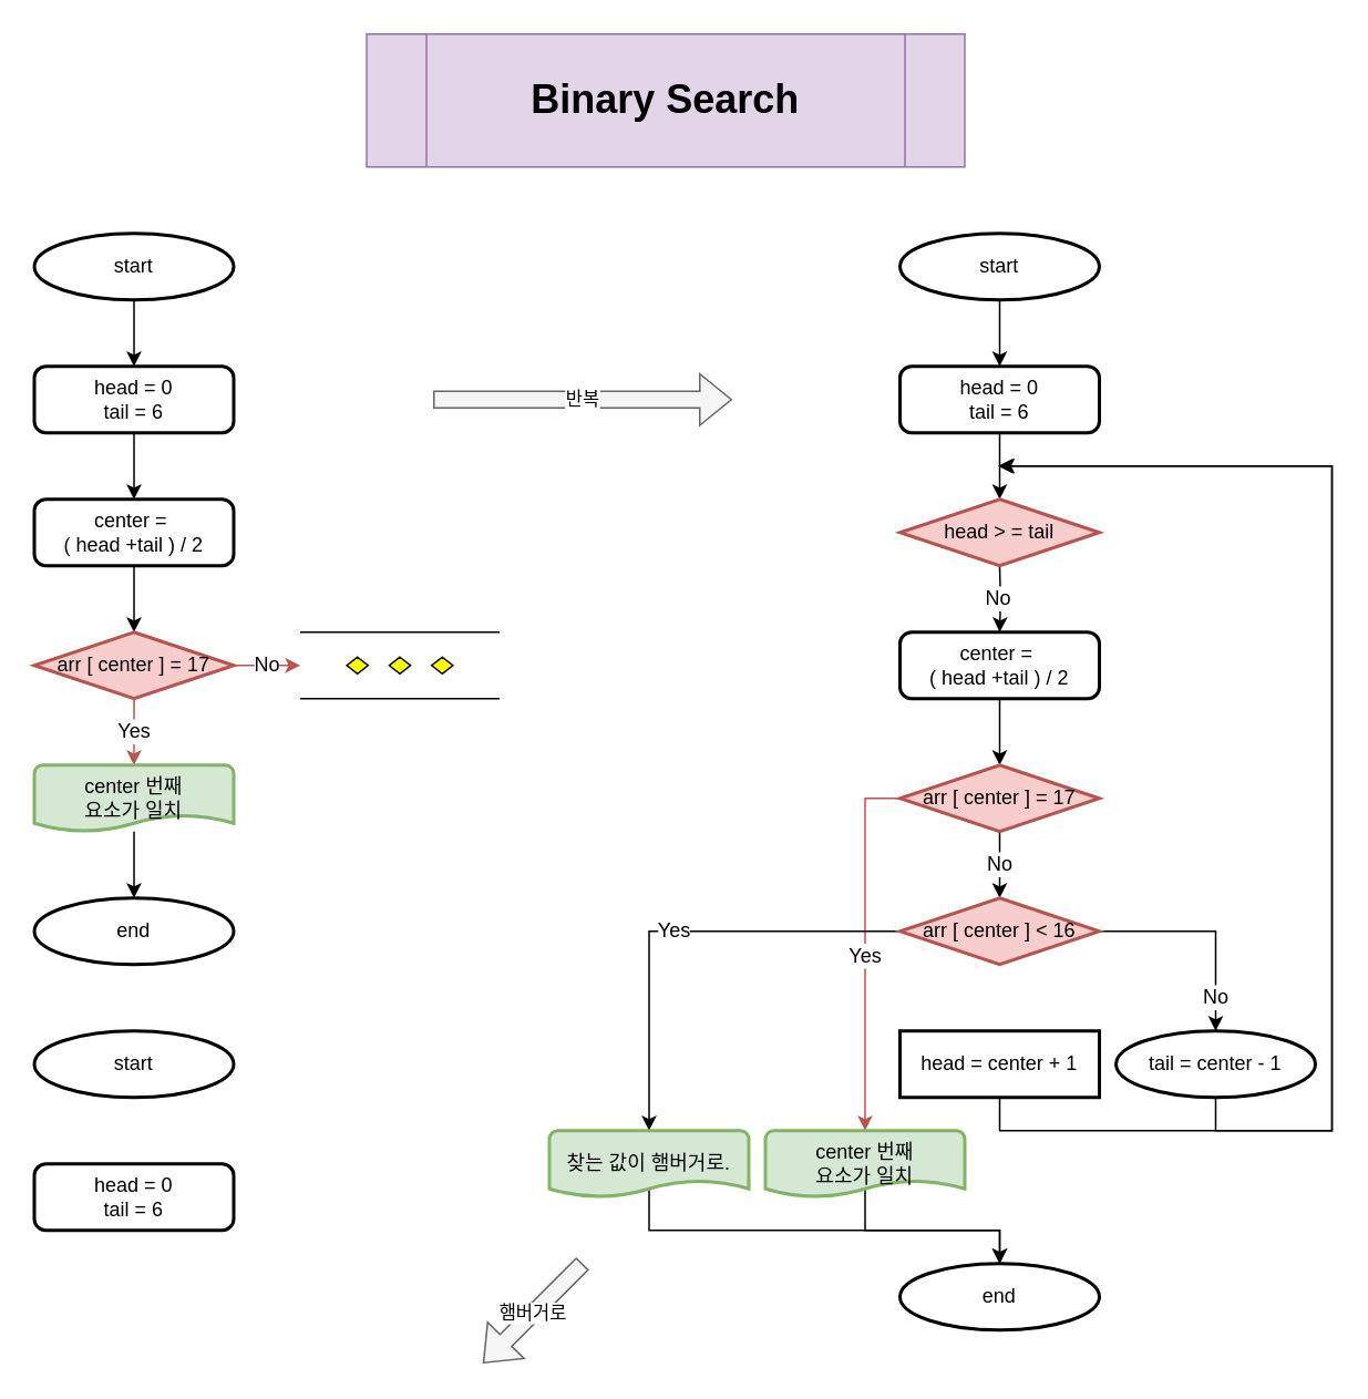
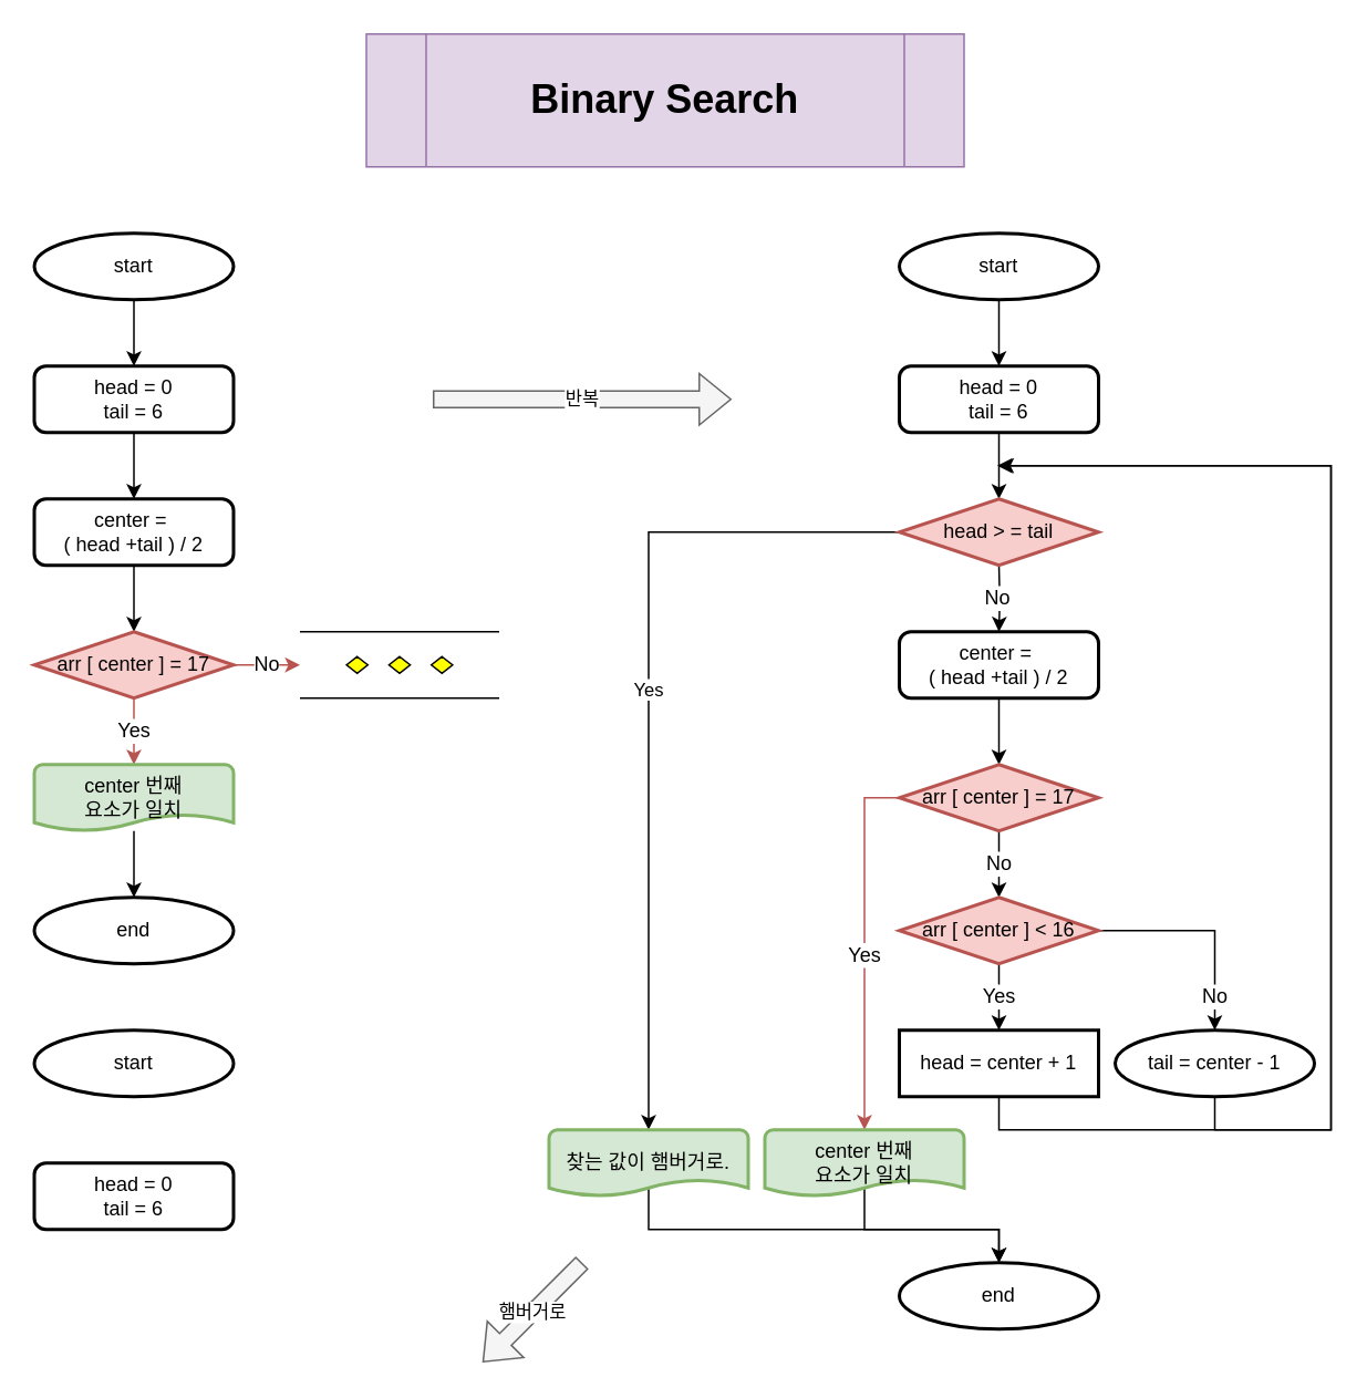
  <mxCell id="0" />
  <mxCell id="1" parent="0" />
  <mxCell id="2" value="Binary Search" style="shape=process;whiteSpace=wrap;html=1;backgroundOutline=1;fontSize=24;fillColor=#e1d5e7;strokeColor=#9673a6;fontStyle=1" parent="1" vertex="1"><mxGeometry x="220" y="20" width="360" height="80" as="geometry" /></mxCell>
  <mxCell id="3" value="" style="edgeStyle=orthogonalEdgeStyle;rounded=0;orthogonalLoop=1;jettySize=auto;html=1;fontSize=12;" parent="1" target="6" edge="1"><mxGeometry relative="1" as="geometry"><mxPoint x="80" y="210" as="sourcePoint" /><Array as="points"><mxPoint x="80" y="180" /><mxPoint x="80" y="180" /></Array></mxGeometry></mxCell>
  <mxCell id="4" value="start" style="strokeWidth=2;html=1;shape=mxgraph.flowchart.start_1;whiteSpace=wrap;fontSize=12;" parent="1" vertex="1"><mxGeometry x="20" y="140" width="120" height="40" as="geometry" /></mxCell>
  <mxCell id="5" value="" style="edgeStyle=orthogonalEdgeStyle;rounded=0;orthogonalLoop=1;jettySize=auto;html=1;fontSize=12;" parent="1" source="6" target="8" edge="1"><mxGeometry relative="1" as="geometry" /></mxCell>
  <mxCell id="6" value="head = 0&lt;br&gt;tail = 6" style="rounded=1;whiteSpace=wrap;html=1;absoluteArcSize=1;arcSize=14;strokeWidth=2;fontSize=12;" parent="1" vertex="1"><mxGeometry x="20" y="220" width="120" height="40" as="geometry" /></mxCell>
  <mxCell id="7" value="" style="edgeStyle=orthogonalEdgeStyle;rounded=0;orthogonalLoop=1;jettySize=auto;html=1;fontSize=12;" parent="1" source="8" target="11" edge="1"><mxGeometry relative="1" as="geometry" /></mxCell>
  <mxCell id="8" value="center =&amp;nbsp;&lt;br&gt;( head +tail ) / 2" style="rounded=1;whiteSpace=wrap;html=1;absoluteArcSize=1;arcSize=14;strokeWidth=2;fontSize=12;" parent="1" vertex="1"><mxGeometry x="20" y="300" width="120" height="40" as="geometry" /></mxCell>
  <mxCell id="9" value="Yes" style="edgeStyle=orthogonalEdgeStyle;rounded=0;orthogonalLoop=1;jettySize=auto;html=1;fontSize=12;fillColor=#f8cecc;strokeColor=#b85450;" parent="1" source="11" target="13" edge="1"><mxGeometry relative="1" as="geometry" /></mxCell>
  <mxCell id="10" value="No" style="edgeStyle=orthogonalEdgeStyle;rounded=0;orthogonalLoop=1;jettySize=auto;html=1;fontSize=12;fillColor=#f8cecc;strokeColor=#b85450;" parent="1" source="11" target="15" edge="1"><mxGeometry relative="1" as="geometry" /></mxCell>
  <mxCell id="11" value="arr [ center ] = 17" style="strokeWidth=2;html=1;shape=mxgraph.flowchart.decision;whiteSpace=wrap;fontSize=12;fillColor=#f8cecc;strokeColor=#b85450;" parent="1" vertex="1"><mxGeometry x="20" y="380" width="120" height="40" as="geometry" /></mxCell>
  <mxCell id="12" value="" style="edgeStyle=orthogonalEdgeStyle;rounded=0;orthogonalLoop=1;jettySize=auto;html=1;fontSize=12;" parent="1" source="13" target="14" edge="1"><mxGeometry relative="1" as="geometry" /></mxCell>
  <mxCell id="13" value="center 번째&lt;br&gt;요소가 일치" style="strokeWidth=2;html=1;shape=mxgraph.flowchart.document2;whiteSpace=wrap;size=0.25;fontSize=12;fillColor=#d5e8d4;strokeColor=#82b366;" parent="1" vertex="1"><mxGeometry x="20" y="460" width="120" height="40" as="geometry" /></mxCell>
  <mxCell id="14" value="end" style="strokeWidth=2;html=1;shape=mxgraph.flowchart.start_1;whiteSpace=wrap;fontSize=12;" parent="1" vertex="1"><mxGeometry x="20" y="540" width="120" height="40" as="geometry" /></mxCell>
  <mxCell id="15" value="" style="verticalLabelPosition=bottom;verticalAlign=top;html=1;shape=mxgraph.flowchart.parallel_mode;pointerEvents=1;fontSize=12;" parent="1" vertex="1"><mxGeometry x="180" y="380" width="120" height="40" as="geometry" /></mxCell>
  <mxCell id="16" value="" style="edgeStyle=orthogonalEdgeStyle;rounded=0;orthogonalLoop=1;jettySize=auto;html=1;fontSize=12;" parent="1" target="20" edge="1"><mxGeometry relative="1" as="geometry"><mxPoint x="601" y="210" as="sourcePoint" /><Array as="points"><mxPoint x="601" y="180" /><mxPoint x="601" y="180" /></Array></mxGeometry></mxCell>
  <mxCell id="17" value="start" style="strokeWidth=2;html=1;shape=mxgraph.flowchart.start_1;whiteSpace=wrap;fontSize=12;" parent="1" vertex="1"><mxGeometry x="541" y="140" width="120" height="40" as="geometry" /></mxCell>
  <mxCell id="18" value="No" style="edgeStyle=orthogonalEdgeStyle;rounded=0;orthogonalLoop=1;jettySize=auto;html=1;fontSize=12;" parent="1" target="22" edge="1"><mxGeometry y="-1" relative="1" as="geometry"><mxPoint x="601" y="340" as="sourcePoint" /><mxPoint as="offset" /></mxGeometry></mxCell>
  <mxCell id="19" value="" style="edgeStyle=orthogonalEdgeStyle;rounded=0;orthogonalLoop=1;jettySize=auto;html=1;" parent="1" source="20" target="38" edge="1"><mxGeometry relative="1" as="geometry" /></mxCell>
  <mxCell id="20" value="head = 0&lt;br&gt;tail = 6" style="rounded=1;whiteSpace=wrap;html=1;absoluteArcSize=1;arcSize=14;strokeWidth=2;fontSize=12;" parent="1" vertex="1"><mxGeometry x="541" y="220" width="120" height="40" as="geometry" /></mxCell>
  <mxCell id="21" value="" style="edgeStyle=orthogonalEdgeStyle;rounded=0;orthogonalLoop=1;jettySize=auto;html=1;fontSize=12;" parent="1" source="22" target="25" edge="1"><mxGeometry relative="1" as="geometry" /></mxCell>
  <mxCell id="22" value="center =&amp;nbsp;&lt;br&gt;( head +tail ) / 2" style="rounded=1;whiteSpace=wrap;html=1;absoluteArcSize=1;arcSize=14;strokeWidth=2;fontSize=12;" parent="1" vertex="1"><mxGeometry x="541" y="380" width="120" height="40" as="geometry" /></mxCell>
  <mxCell id="23" value="Yes" style="edgeStyle=orthogonalEdgeStyle;rounded=0;orthogonalLoop=1;jettySize=auto;html=1;fontSize=12;fillColor=#f8cecc;strokeColor=#b85450;" parent="1" source="25" target="27" edge="1"><mxGeometry x="0.048" relative="1" as="geometry"><mxPoint as="offset" /><Array as="points"><mxPoint x="520" y="480" /></Array></mxGeometry></mxCell>
  <mxCell id="24" value="No" style="edgeStyle=orthogonalEdgeStyle;rounded=0;orthogonalLoop=1;jettySize=auto;html=1;fontSize=12;" parent="1" source="25" target="39" edge="1"><mxGeometry relative="1" as="geometry" /></mxCell>
  <mxCell id="25" value="arr [ center ] = 17" style="strokeWidth=2;html=1;shape=mxgraph.flowchart.decision;whiteSpace=wrap;fontSize=12;fillColor=#f8cecc;strokeColor=#b85450;" parent="1" vertex="1"><mxGeometry x="541" y="460" width="120" height="40" as="geometry" /></mxCell>
  <mxCell id="26" style="edgeStyle=orthogonalEdgeStyle;rounded=0;orthogonalLoop=1;jettySize=auto;html=1;entryX=0.5;entryY=0;entryDx=0;entryDy=0;entryPerimeter=0;fontSize=12;exitX=0.5;exitY=0.85;exitDx=0;exitDy=0;exitPerimeter=0;" parent="1" source="27" target="28" edge="1"><mxGeometry relative="1" as="geometry"><Array as="points"><mxPoint x="520" y="740" /><mxPoint x="601" y="740" /></Array></mxGeometry></mxCell>
  <mxCell id="27" value="center 번째&lt;br&gt;요소가 일치" style="strokeWidth=2;html=1;shape=mxgraph.flowchart.document2;whiteSpace=wrap;size=0.25;fontSize=12;fillColor=#d5e8d4;strokeColor=#82b366;" parent="1" vertex="1"><mxGeometry x="460" y="680" width="120" height="40" as="geometry" /></mxCell>
  <mxCell id="28" value="end" style="strokeWidth=2;html=1;shape=mxgraph.flowchart.start_1;whiteSpace=wrap;fontSize=12;" parent="1" vertex="1"><mxGeometry x="541" y="760" width="120" height="40" as="geometry" /></mxCell>
- <mxCell id="29" value="Yes" style="edgeStyle=orthogonalEdgeStyle;rounded=0;orthogonalLoop=1;jettySize=auto;html=1;fontSize=12;startArrow=none;" parent="1" source="39" target="42" edge="1"><mxGeometry relative="1" as="geometry"><mxPoint x="601" y="580" as="sourcePoint" /></mxGeometry></mxCell>
+ <mxCell id="29" value="Yes" style="edgeStyle=orthogonalEdgeStyle;rounded=0;orthogonalLoop=1;jettySize=auto;html=1;fontSize=12;startArrow=none;" parent="1" source="39" target="31" edge="1"><mxGeometry relative="1" as="geometry"><mxPoint x="601" y="580" as="sourcePoint" /></mxGeometry></mxCell>
  <mxCell id="30" style="edgeStyle=orthogonalEdgeStyle;rounded=0;orthogonalLoop=1;jettySize=auto;html=1;fontSize=12;" parent="1" source="31" edge="1"><mxGeometry relative="1" as="geometry"><mxPoint x="600" y="280" as="targetPoint" /><Array as="points"><mxPoint x="601" y="680" /><mxPoint x="801" y="680" /><mxPoint x="801" y="280" /></Array></mxGeometry></mxCell>
  <mxCell id="31" value="head = center + 1" style="whiteSpace=wrap;html=1;absoluteArcSize=1;arcSize=14;strokeWidth=2;fontSize=12;rounded=0;" parent="1" vertex="1"><mxGeometry x="541" y="620" width="120" height="40" as="geometry" /></mxCell>
  <mxCell id="32" value="No" style="edgeStyle=orthogonalEdgeStyle;rounded=0;orthogonalLoop=1;jettySize=auto;html=1;entryX=0.5;entryY=0;entryDx=0;entryDy=0;fontSize=12;" parent="1" source="39" target="34" edge="1"><mxGeometry x="0.692" relative="1" as="geometry"><mxPoint as="offset" /></mxGeometry></mxCell>
  <mxCell id="33" style="edgeStyle=orthogonalEdgeStyle;rounded=0;orthogonalLoop=1;jettySize=auto;html=1;fontSize=12;" parent="1" source="34" edge="1"><mxGeometry relative="1" as="geometry"><mxPoint x="601" y="280" as="targetPoint" /><Array as="points"><mxPoint x="731" y="680" /><mxPoint x="801" y="680" /><mxPoint x="801" y="280" /></Array></mxGeometry></mxCell>
  <mxCell id="34" value="tail = center - 1" style="ellipse;whiteSpace=wrap;html=1;absoluteArcSize=1;arcSize=14;strokeWidth=2;fontSize=12;" parent="1" vertex="1"><mxGeometry x="671" y="620" width="120" height="40" as="geometry" /></mxCell>
  <mxCell id="35" value="start" style="strokeWidth=2;html=1;shape=mxgraph.flowchart.start_1;whiteSpace=wrap;fontSize=12;" parent="1" vertex="1"><mxGeometry x="20" y="620" width="120" height="40" as="geometry" /></mxCell>
  <mxCell id="36" value="head = 0&lt;br&gt;tail = 6" style="rounded=1;whiteSpace=wrap;html=1;absoluteArcSize=1;arcSize=14;strokeWidth=2;fontSize=12;" parent="1" vertex="1"><mxGeometry x="20" y="700" width="120" height="40" as="geometry" /></mxCell>
+ <mxCell id="37" value="Yes" style="edgeStyle=orthogonalEdgeStyle;rounded=0;orthogonalLoop=1;jettySize=auto;html=1;entryX=0.5;entryY=0;entryDx=0;entryDy=0;entryPerimeter=0;" parent="1" source="38" target="42" edge="1"><mxGeometry x="-0.038" relative="1" as="geometry"><Array as="points"><mxPoint x="390" y="320" /></Array><mxPoint as="offset" /></mxGeometry></mxCell>
  <mxCell id="38" value="head &amp;gt; = tail" style="strokeWidth=2;html=1;shape=mxgraph.flowchart.decision;whiteSpace=wrap;fontSize=12;fillColor=#f8cecc;strokeColor=#b85450;" parent="1" vertex="1"><mxGeometry x="541" y="300" width="120" height="40" as="geometry" /></mxCell>
  <mxCell id="39" value="arr [ center ] &amp;lt; 16" style="strokeWidth=2;html=1;shape=mxgraph.flowchart.decision;whiteSpace=wrap;fontSize=12;fillColor=#f8cecc;strokeColor=#b85450;" parent="1" vertex="1"><mxGeometry x="541" y="540" width="120" height="40" as="geometry" /></mxCell>
  <mxCell id="40" value="" style="edgeStyle=orthogonalEdgeStyle;rounded=0;orthogonalLoop=1;jettySize=auto;html=1;fontSize=12;endArrow=none;" parent="1" target="39" edge="1"><mxGeometry relative="1" as="geometry"><mxPoint x="601" y="580" as="sourcePoint" /><mxPoint x="601" y="700" as="targetPoint" /><Array as="points"><mxPoint x="601" y="580" /><mxPoint x="601" y="580" /></Array></mxGeometry></mxCell>
  <mxCell id="41" style="edgeStyle=orthogonalEdgeStyle;rounded=0;orthogonalLoop=1;jettySize=auto;html=1;entryX=0.5;entryY=0;entryDx=0;entryDy=0;entryPerimeter=0;exitX=0.5;exitY=0.85;exitDx=0;exitDy=0;exitPerimeter=0;" parent="1" source="42" target="28" edge="1"><mxGeometry relative="1" as="geometry"><Array as="points"><mxPoint x="390" y="740" /><mxPoint x="601" y="740" /></Array></mxGeometry></mxCell>
  <mxCell id="42" value="찾는 값이 햄버거로." style="strokeWidth=2;html=1;shape=mxgraph.flowchart.document2;whiteSpace=wrap;size=0.25;fontSize=12;fillColor=#d5e8d4;strokeColor=#82b366;" parent="1" vertex="1"><mxGeometry x="330" y="680" width="120" height="40" as="geometry" /></mxCell>
  <mxCell id="43" value="반복" style="shape=flexArrow;endArrow=classic;html=1;rounded=0;fillColor=#f5f5f5;strokeColor=#666666;" parent="1" edge="1"><mxGeometry width="50" height="50" relative="1" as="geometry"><mxPoint x="260" y="240" as="sourcePoint" /><mxPoint x="440" y="240" as="targetPoint" /></mxGeometry></mxCell>
  <mxCell id="44" value="햄버거로" style="shape=flexArrow;endArrow=classic;html=1;rounded=0;fillColor=#f5f5f5;strokeColor=#666666;" parent="1" edge="1"><mxGeometry width="50" height="50" relative="1" as="geometry"><mxPoint x="350" y="760" as="sourcePoint" /><mxPoint x="290" y="820" as="targetPoint" /></mxGeometry></mxCell>
